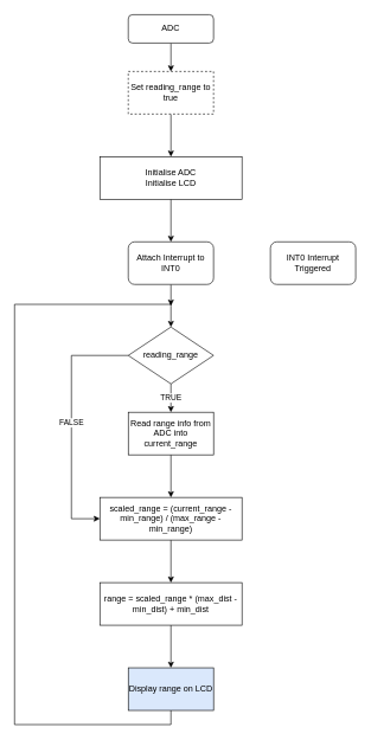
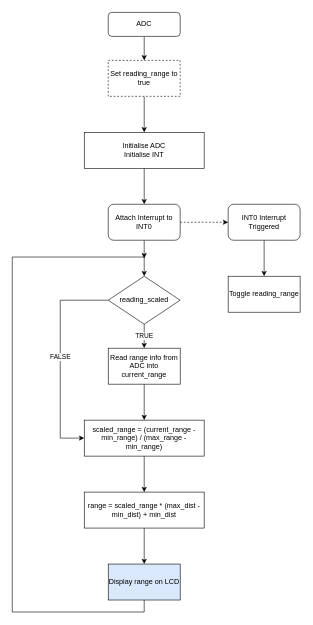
  <mxCell id="0" />
  <mxCell id="1" parent="0" />
  <mxCell id="2" style="edgeStyle=orthogonalEdgeStyle;rounded=0;orthogonalLoop=1;jettySize=auto;html=1;exitX=0.5;exitY=1;exitDx=0;exitDy=0;entryX=0.5;entryY=0;entryDx=0;entryDy=0;" edge="1" parent="1" source="3" target="7"><mxGeometry relative="1" as="geometry" /></mxCell>
  <mxCell id="3" value="ADC" style="rounded=1;whiteSpace=wrap;html=1;fontSize=12;glass=0;strokeWidth=1;shadow=0;" parent="1" vertex="1"><mxGeometry x="180" y="20" width="120" height="40" as="geometry" /></mxCell>
  <mxCell id="4" style="edgeStyle=orthogonalEdgeStyle;rounded=0;orthogonalLoop=1;jettySize=auto;html=1;exitX=0.5;exitY=1;exitDx=0;exitDy=0;entryX=0.5;entryY=0;entryDx=0;entryDy=0;" edge="1" parent="1" source="5" target="10"><mxGeometry relative="1" as="geometry" /></mxCell>
- <mxCell id="5" value="&lt;div&gt;Initialise ADC&lt;/div&gt;Initialise LCD" style="rounded=0;whiteSpace=wrap;html=1;" vertex="1" parent="1"><mxGeometry x="140" y="220" width="200" height="60" as="geometry" /></mxCell>
+ <mxCell id="5" value="&lt;div&gt;Initialise ADC&lt;/div&gt;Initialise INT" style="rounded=0;whiteSpace=wrap;html=1;" vertex="1" parent="1"><mxGeometry x="140" y="220" width="200" height="60" as="geometry" /></mxCell>
  <mxCell id="6" style="edgeStyle=orthogonalEdgeStyle;rounded=0;orthogonalLoop=1;jettySize=auto;html=1;exitX=0.5;exitY=1;exitDx=0;exitDy=0;entryX=0.5;entryY=0;entryDx=0;entryDy=0;" edge="1" parent="1" source="7" target="5"><mxGeometry relative="1" as="geometry" /></mxCell>
  <mxCell id="7" value="Set reading_range to true" style="rounded=0;whiteSpace=wrap;html=1;dashed=1;" vertex="1" parent="1"><mxGeometry x="180" y="100" width="120" height="60" as="geometry" /></mxCell>
  <mxCell id="8" style="edgeStyle=orthogonalEdgeStyle;rounded=0;orthogonalLoop=1;jettySize=auto;html=1;exitX=0.5;exitY=1;exitDx=0;exitDy=0;entryX=0.5;entryY=0;entryDx=0;entryDy=0;" edge="1" parent="1" source="10"><mxGeometry relative="1" as="geometry"><mxPoint x="240" y="460" as="targetPoint" /></mxGeometry></mxCell>
+ <mxCell id="9" style="edgeStyle=orthogonalEdgeStyle;rounded=0;orthogonalLoop=1;jettySize=auto;html=1;exitX=1;exitY=0.5;exitDx=0;exitDy=0;entryX=0;entryY=0.5;entryDx=0;entryDy=0;dashed=1;" edge="1" parent="1" source="10" target="12"><mxGeometry relative="1" as="geometry" /></mxCell>
  <mxCell id="10" value="Attach Interrupt to INT0" style="rounded=1;whiteSpace=wrap;html=1;" vertex="1" parent="1"><mxGeometry x="180" y="340" width="120" height="60" as="geometry" /></mxCell>
+ <mxCell id="11" style="edgeStyle=orthogonalEdgeStyle;rounded=0;orthogonalLoop=1;jettySize=auto;html=1;exitX=0.5;exitY=1;exitDx=0;exitDy=0;entryX=0.5;entryY=0;entryDx=0;entryDy=0;" edge="1" parent="1" source="12" target="13"><mxGeometry relative="1" as="geometry" /></mxCell>
  <mxCell id="12" value="&lt;div&gt;INT0 Interrupt Triggered&lt;/div&gt;" style="rounded=1;whiteSpace=wrap;html=1;" vertex="1" parent="1"><mxGeometry x="380" y="340" width="120" height="60" as="geometry" /></mxCell>
+ <mxCell id="13" value="&lt;div&gt;Toggle reading_range&lt;/div&gt;" style="rounded=0;whiteSpace=wrap;html=1;" vertex="1" parent="1"><mxGeometry x="380" y="460" width="120" height="60" as="geometry" /></mxCell>
  <mxCell id="14" value="TRUE" style="edgeStyle=orthogonalEdgeStyle;rounded=0;orthogonalLoop=1;jettySize=auto;html=1;exitX=0.5;exitY=1;exitDx=0;exitDy=0;entryX=0.5;entryY=0;entryDx=0;entryDy=0;" edge="1" parent="1" source="16" target="18"><mxGeometry relative="1" as="geometry" /></mxCell>
  <mxCell id="15" value="FALSE" style="edgeStyle=orthogonalEdgeStyle;rounded=0;orthogonalLoop=1;jettySize=auto;html=1;exitX=0;exitY=0.5;exitDx=0;exitDy=0;" edge="1" parent="1" source="16" target="20"><mxGeometry relative="1" as="geometry"><mxPoint x="180" y="700" as="targetPoint" /><Array as="points"><mxPoint x="100" y="500" /><mxPoint x="100" y="730" /></Array></mxGeometry></mxCell>
- <mxCell id="16" value="reading_range" style="rhombus;whiteSpace=wrap;html=1;" vertex="1" parent="1"><mxGeometry x="180" y="460" width="120" height="80" as="geometry" /></mxCell>
+ <mxCell id="16" value="reading_scaled" style="rhombus;whiteSpace=wrap;html=1;" vertex="1" parent="1"><mxGeometry x="180" y="460" width="120" height="80" as="geometry" /></mxCell>
  <mxCell id="17" style="edgeStyle=orthogonalEdgeStyle;rounded=0;orthogonalLoop=1;jettySize=auto;html=1;exitX=0.5;exitY=1;exitDx=0;exitDy=0;entryX=0.5;entryY=0;entryDx=0;entryDy=0;" edge="1" parent="1" source="18" target="20"><mxGeometry relative="1" as="geometry" /></mxCell>
  <mxCell id="18" value="&lt;div&gt;Read range info from ADC into current_range&lt;/div&gt;" style="rounded=0;whiteSpace=wrap;html=1;" vertex="1" parent="1"><mxGeometry x="180" y="580" width="120" height="60" as="geometry" /></mxCell>
  <mxCell id="19" style="edgeStyle=orthogonalEdgeStyle;rounded=0;orthogonalLoop=1;jettySize=auto;html=1;exitX=0.5;exitY=1;exitDx=0;exitDy=0;entryX=0.5;entryY=0;entryDx=0;entryDy=0;" edge="1" parent="1" source="20" target="22"><mxGeometry relative="1" as="geometry" /></mxCell>
  <mxCell id="20" value="scaled_range = (current_range - min_range) / (max_range - min_range)" style="rounded=0;whiteSpace=wrap;html=1;" vertex="1" parent="1"><mxGeometry x="140" y="700" width="200" height="60" as="geometry" /></mxCell>
  <mxCell id="21" style="edgeStyle=orthogonalEdgeStyle;rounded=0;orthogonalLoop=1;jettySize=auto;html=1;exitX=0.5;exitY=1;exitDx=0;exitDy=0;entryX=0.5;entryY=0;entryDx=0;entryDy=0;" edge="1" parent="1" source="22" target="24"><mxGeometry relative="1" as="geometry" /></mxCell>
  <mxCell id="22" value="range = scaled_range * (max_dist - min_dist) + min_dist" style="rounded=0;whiteSpace=wrap;html=1;" vertex="1" parent="1"><mxGeometry x="140" y="820" width="200" height="60" as="geometry" /></mxCell>
  <mxCell id="23" style="edgeStyle=orthogonalEdgeStyle;rounded=0;orthogonalLoop=1;jettySize=auto;html=1;exitX=0.5;exitY=1;exitDx=0;exitDy=0;" edge="1" parent="1" source="24"><mxGeometry relative="1" as="geometry"><mxPoint x="240" y="430" as="targetPoint" /><Array as="points"><mxPoint x="240" y="1020" /><mxPoint y="1020" x="20" /><mxPoint y="428" x="20" /><mxPoint x="240" y="428" /></Array></mxGeometry></mxCell>
  <mxCell id="24" value="Display range on LCD" style="rounded=0;whiteSpace=wrap;html=1;fillColor=#dae8fc;" vertex="1" parent="1"><mxGeometry x="180" y="940" width="120" height="60" as="geometry" /></mxCell>
